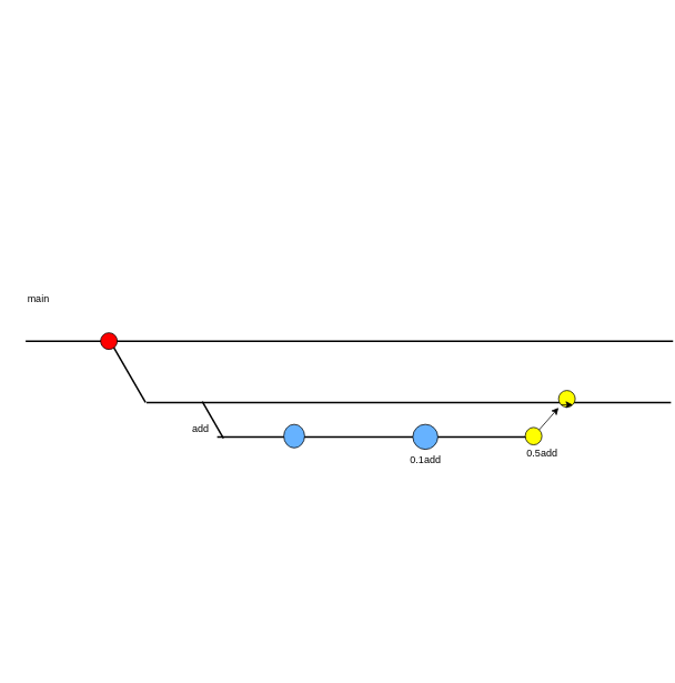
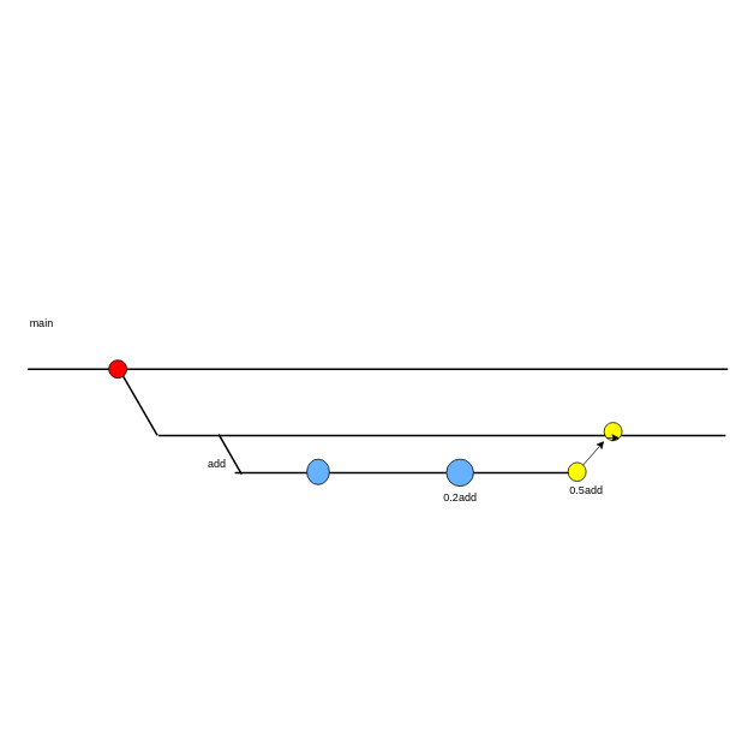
  <mxCell id="0" />
  <mxCell id="1" parent="0" />
  <mxCell id="2" value="" style="line;strokeWidth=2;direction=south;html=1;rotation=90;" vertex="1" parent="1"><mxGeometry x="413.75" y="20.25" width="10" height="777.5" as="geometry" /></mxCell>
  <mxCell id="3" value="" style="line;strokeWidth=2;direction=south;html=1;rotation=-30;" vertex="1" parent="1"><mxGeometry x="148.22" y="405.45" width="10" height="82.88" as="geometry" /></mxCell>
  <mxCell id="4" value="" style="line;strokeWidth=2;direction=south;html=1;rotation=90;" vertex="1" parent="1"><mxGeometry x="485" y="167.75" width="10" height="630" as="geometry" /></mxCell>
  <mxCell id="5" value="" style="line;strokeWidth=2;direction=south;html=1;rotation=-30;" vertex="1" parent="1"><mxGeometry x="249.83" y="478.37" width="10" height="50.68" as="geometry" /></mxCell>
  <mxCell id="6" value="" style="line;strokeWidth=2;direction=south;html=1;rotation=-90;" vertex="1" parent="1"><mxGeometry x="445" y="334" width="10" height="380" as="geometry" /></mxCell>
  <mxCell id="7" value="" style="ellipse;whiteSpace=wrap;html=1;fontColor=#000000;fillColor=#FF0000;" vertex="1" parent="1"><mxGeometry x="120" y="399" width="20" height="20" as="geometry" /></mxCell>
  <mxCell id="8" value="" style="endArrow=classic;html=1;rounded=0;fontColor=#000000;startArrow=none;" edge="1" parent="1" source="11"><mxGeometry width="50" height="50" relative="1" as="geometry"><mxPoint x="560" y="489" as="sourcePoint" /><mxPoint x="670" y="489" as="targetPoint" /></mxGeometry></mxCell>
  <mxCell id="9" value="" style="ellipse;whiteSpace=wrap;html=1;fontColor=#000000;fillColor=#66B2FF;" vertex="1" parent="1"><mxGeometry x="340" y="509" width="25" height="28.23" as="geometry" /></mxCell>
  <mxCell id="10" value="" style="ellipse;whiteSpace=wrap;html=1;fontColor=#000000;fillColor=#66B2FF;" vertex="1" parent="1"><mxGeometry x="495" y="509" width="30" height="30" as="geometry" /></mxCell>
  <mxCell id="11" value="" style="ellipse;whiteSpace=wrap;html=1;fontColor=#000000;fillColor=#FFFF00;" vertex="1" parent="1"><mxGeometry x="630" y="512.68" width="20" height="20.88" as="geometry" /></mxCell>
  <mxCell id="12" value="" style="endArrow=none;html=1;rounded=0;fontColor=#000000;exitX=1;exitY=0.5;exitDx=0;exitDy=0;exitPerimeter=0;" edge="1" parent="1" source="6" target="11"><mxGeometry width="50" height="50" relative="1" as="geometry"><mxPoint x="640" y="524" as="sourcePoint" /><mxPoint x="680" y="479" as="targetPoint" /></mxGeometry></mxCell>
  <mxCell id="13" value="" style="ellipse;whiteSpace=wrap;html=1;fontColor=#000000;fillColor=#FFFF00;" vertex="1" parent="1"><mxGeometry x="670" y="468.33" width="20" height="20" as="geometry" /></mxCell>
  <mxCell id="14" style="edgeStyle=orthogonalEdgeStyle;rounded=0;orthogonalLoop=1;jettySize=auto;html=1;exitX=0;exitY=1;exitDx=0;exitDy=0;entryX=1;entryY=1;entryDx=0;entryDy=0;fontColor=#000000;" edge="1" parent="1" source="13" target="13"><mxGeometry relative="1" as="geometry" /></mxCell>
  <mxCell id="15" value="main" style="text;html=1;resizable=0;autosize=1;align=center;verticalAlign=middle;points=[];fillColor=none;strokeColor=none;rounded=0;fontColor=#000000;" vertex="1" parent="1"><mxGeometry x="20" y="344" width="50" height="30" as="geometry" /></mxCell>
  <mxCell id="16" value="add" style="text;html=1;resizable=0;autosize=1;align=center;verticalAlign=middle;points=[];fillColor=none;strokeColor=none;rounded=0;fontColor=#000000;" vertex="1" parent="1"><mxGeometry x="219.83" y="499.05" width="40" height="30" as="geometry" /></mxCell>
- <mxCell id="17" value="0.1add" style="text;html=1;resizable=0;autosize=1;align=center;verticalAlign=middle;points=[];fillColor=none;strokeColor=none;rounded=0;fontColor=#000000;" vertex="1" parent="1"><mxGeometry x="480" y="537.23" width="60" height="30" as="geometry" /></mxCell>
+ <mxCell id="17" value="0.2add" style="text;html=1;resizable=0;autosize=1;align=center;verticalAlign=middle;points=[];fillColor=none;strokeColor=none;rounded=0;fontColor=#000000;" vertex="1" parent="1"><mxGeometry x="480" y="537.23" width="60" height="30" as="geometry" /></mxCell>
  <mxCell id="18" value="0.5add" style="text;html=1;resizable=0;autosize=1;align=center;verticalAlign=middle;points=[];fillColor=none;strokeColor=none;rounded=0;fontColor=#000000;" vertex="1" parent="1"><mxGeometry x="620" y="529.05" width="60" height="30" as="geometry" /></mxCell>
